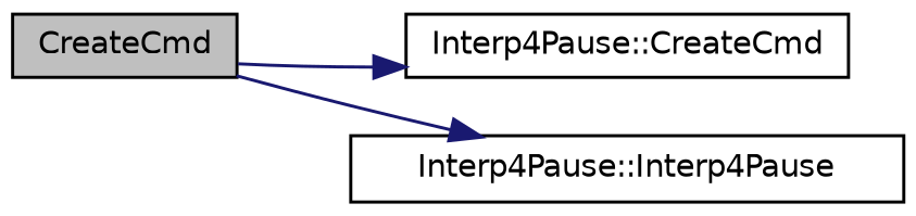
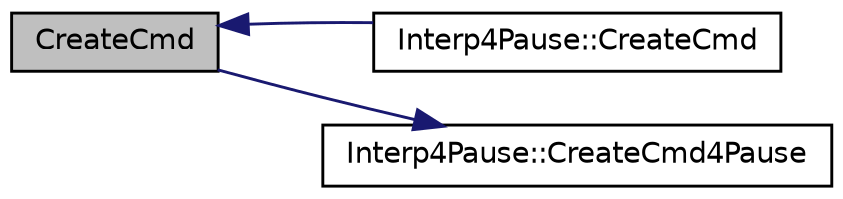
  digraph {
    rankdir=LR
    node [color=black fillcolor=white fontname=Helvetica fontsize=10 shape=record style=filled]
    edge [color=midnightblue fontname=Helvetica fontsize=10 labelfontname=Helvetica labelfontsize=10 style=solid]
    n1 [fillcolor=grey75 fontcolor=black height=0.2 label=CreateCmd width=0.4]
    n2 [height=0.2 label="Interp4Pause::CreateCmd" width=0.4]
-   n3 [height=0.2 label="Interp4Pause::Interp4Pause" width=0.4]
-   n1 -> n2
+   n3 [height=0.2 label="Interp4Pause::CreateCmd4Pause" width=0.4]
+   n2 -> n1
    n1 -> n3
  }
